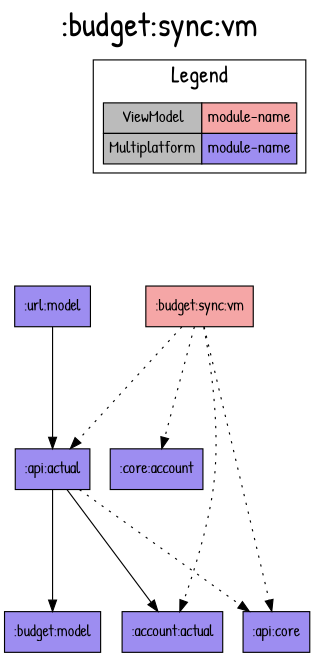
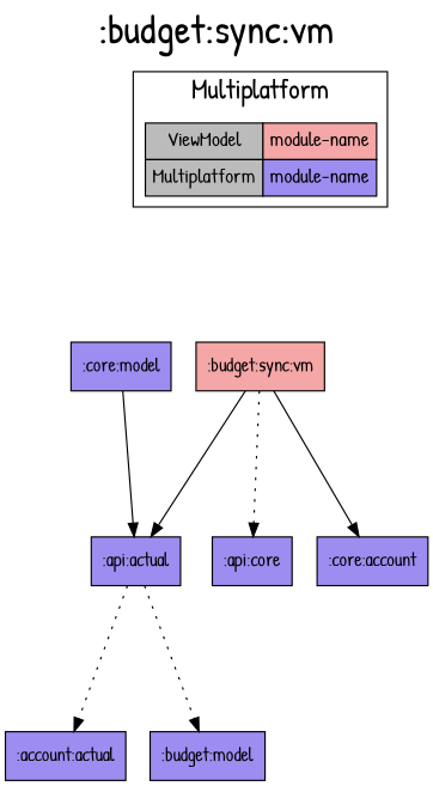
  digraph {
    fontname="Patrick Hand"
    fontsize=30
    label=":budget:sync:vm"
    labelloc=t
    rankdir=TB
    ranksep=1.5
    node [fillcolor="#9D8DF1" fontname="Patrick Hand" shape=box style=filled]
    edge [dir=forward fontname="Patrick Hand"]
    n1 [fillcolor="#bbbbbb" fontsize=15 label=< <TABLE BORDER="0" CELLBORDER="1" CELLSPACING="0" CELLPADDING="4"> <TR><TD>ViewModel</TD><TD BGCOLOR="#F5A6A6">module-name</TD></TR> <TR><TD>Multiplatform</TD><TD BGCOLOR="#9D8DF1">module-name</TD></TR> </TABLE> > margin=0 shape=none]
    ":budget:sync:vm" [fillcolor="#F5A6A6"]
    n3 [label=":account:actual"]
    ":api:actual"
    ":api:core"
    ":budget:model"
-   ":url:model"
+   ":url:model" [label=":core:model"]
    n8 [label=":core:account"]
    subgraph sub_1 {
      rank=same
    }
    subgraph cluster_2 {
      fontsize=20
-     label=Legend
+     label=Multiplatform
      n1
    }
    n1 -> ":budget:sync:vm" [style=invis]
-   ":budget:sync:vm" -> n3 [style=dotted]
-   ":budget:sync:vm" -> ":api:actual" [style=dotted]
+   ":budget:sync:vm" -> ":api:actual" [style=solid]
    ":budget:sync:vm" -> ":api:core" [style=dotted]
-   ":budget:sync:vm" -> n8 [style=dotted]
-   ":api:actual" -> n3
-   ":api:actual" -> ":api:core" [style=dotted]
-   ":api:actual" -> ":budget:model"
+   ":budget:sync:vm" -> n8
+   ":api:actual" -> n3 [style=dotted]
+   ":api:actual" -> ":budget:model" [style=dotted]
    ":url:model" -> ":api:actual"
  }
